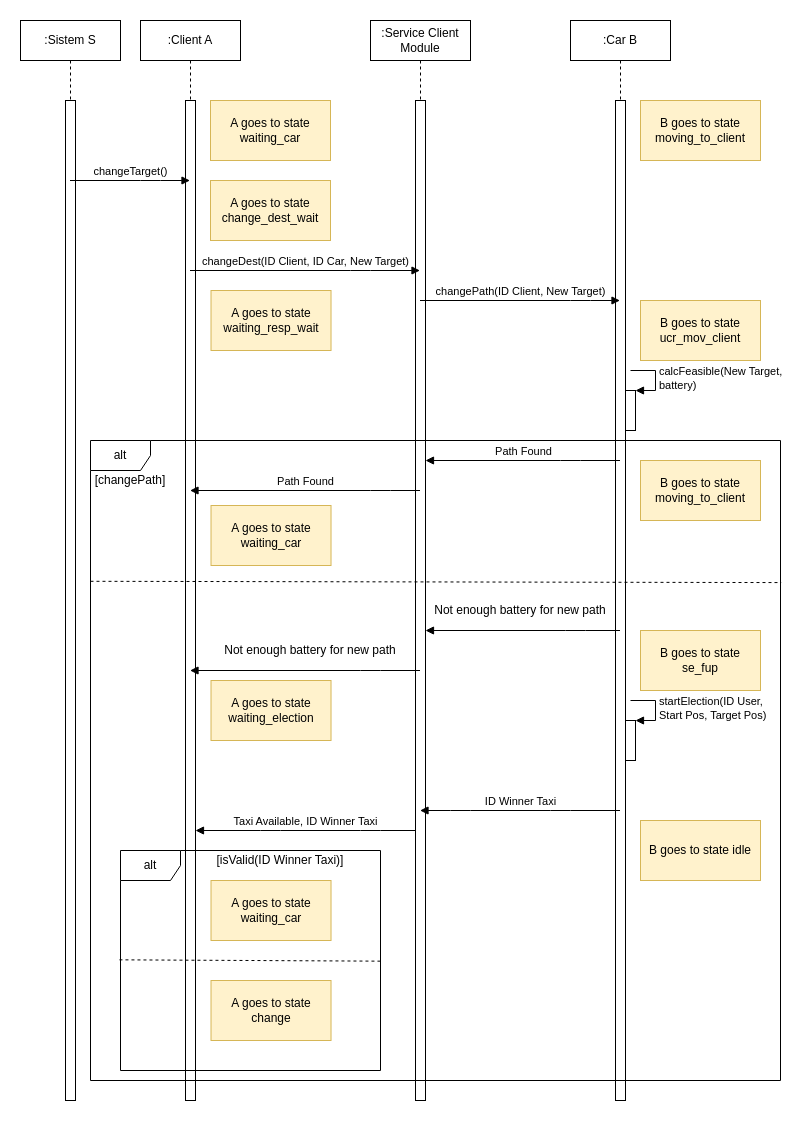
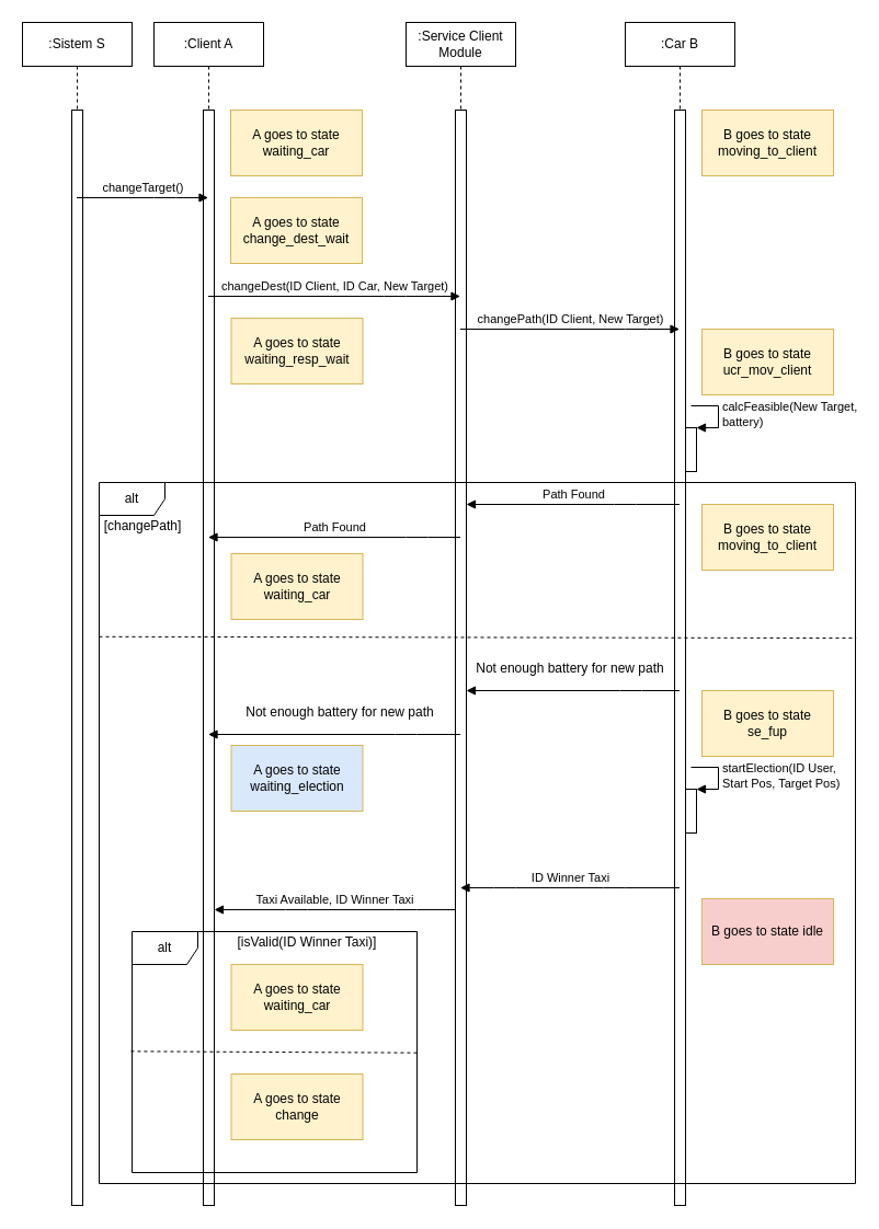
  <mxCell id="0" />
  <mxCell id="1" parent="0" />
  <mxCell id="2" value=":Client A" style="shape=umlLifeline;perimeter=lifelinePerimeter;whiteSpace=wrap;html=1;container=1;collapsible=0;recursiveResize=0;outlineConnect=0;" parent="1" vertex="1"><mxGeometry x="140" y="20" width="100" height="1080" as="geometry" /></mxCell>
  <mxCell id="3" value="" style="html=1;points=[];perimeter=orthogonalPerimeter;" parent="2" vertex="1"><mxGeometry x="45" y="80" width="10" height="1000" as="geometry" /></mxCell>
  <mxCell id="4" value=":Service Client Module" style="shape=umlLifeline;perimeter=lifelinePerimeter;whiteSpace=wrap;html=1;container=1;collapsible=0;recursiveResize=0;outlineConnect=0;" parent="1" vertex="1"><mxGeometry x="370" y="20" width="100" height="1080" as="geometry" /></mxCell>
  <mxCell id="5" value="" style="html=1;points=[];perimeter=orthogonalPerimeter;" parent="4" vertex="1"><mxGeometry x="45" y="80" width="10" height="1000" as="geometry" /></mxCell>
  <mxCell id="6" value=":Car B" style="shape=umlLifeline;perimeter=lifelinePerimeter;whiteSpace=wrap;html=1;container=1;collapsible=0;recursiveResize=0;outlineConnect=0;" parent="1" vertex="1"><mxGeometry x="570" y="20" width="100" height="1080" as="geometry" /></mxCell>
  <mxCell id="7" value="" style="html=1;points=[];perimeter=orthogonalPerimeter;" parent="6" vertex="1"><mxGeometry x="45" y="80" width="10" height="1000" as="geometry" /></mxCell>
  <mxCell id="8" value="" style="html=1;points=[];perimeter=orthogonalPerimeter;" parent="6" vertex="1"><mxGeometry x="55" y="370" width="10" height="40" as="geometry" /></mxCell>
  <mxCell id="9" value="calcFeasible(New Target,&lt;br&gt;battery)" style="edgeStyle=orthogonalEdgeStyle;html=1;align=left;spacingLeft=2;endArrow=block;rounded=0;entryX=1;entryY=0;" parent="6" target="8" edge="1"><mxGeometry relative="1" as="geometry"><mxPoint x="60" y="350" as="sourcePoint" /><Array as="points"><mxPoint x="85" y="350" /></Array></mxGeometry></mxCell>
  <mxCell id="10" value="" style="html=1;points=[];perimeter=orthogonalPerimeter;" parent="6" vertex="1"><mxGeometry x="55" y="700" width="10" height="40" as="geometry" /></mxCell>
  <mxCell id="11" value="startElection(ID User, &lt;br&gt;Start Pos, Target Pos)" style="edgeStyle=orthogonalEdgeStyle;html=1;align=left;spacingLeft=2;endArrow=block;rounded=0;entryX=1;entryY=0;" parent="6" target="10" edge="1"><mxGeometry relative="1" as="geometry"><mxPoint x="60" y="680" as="sourcePoint" /><Array as="points"><mxPoint x="85" y="680" /></Array></mxGeometry></mxCell>
  <mxCell id="12" value=":Sistem S" style="shape=umlLifeline;perimeter=lifelinePerimeter;whiteSpace=wrap;html=1;container=1;collapsible=0;recursiveResize=0;outlineConnect=0;" parent="1" vertex="1"><mxGeometry x="20" y="20" width="100" height="1080" as="geometry" /></mxCell>
  <mxCell id="13" value="" style="html=1;points=[];perimeter=orthogonalPerimeter;" parent="12" vertex="1"><mxGeometry x="45" y="80" width="10" height="1000" as="geometry" /></mxCell>
  <mxCell id="14" value="A goes to state waiting_car" style="rounded=0;whiteSpace=wrap;html=1;fillColor=#fff2cc;strokeColor=#d6b656;" parent="1" vertex="1"><mxGeometry x="210" y="100" width="120" height="60" as="geometry" /></mxCell>
  <mxCell id="15" value="B goes to state moving_to_client" style="rounded=0;whiteSpace=wrap;html=1;fillColor=#fff2cc;strokeColor=#d6b656;" parent="1" vertex="1"><mxGeometry x="640" y="100" width="120" height="60" as="geometry" /></mxCell>
  <mxCell id="16" value="changeTarget()" style="html=1;verticalAlign=bottom;endArrow=block;" parent="1" source="12" target="2" edge="1"><mxGeometry width="80" relative="1" as="geometry"><mxPoint x="100" y="240" as="sourcePoint" /><mxPoint x="180" y="240" as="targetPoint" /><Array as="points"><mxPoint x="150" y="180" /></Array></mxGeometry></mxCell>
  <mxCell id="17" value="A goes to state change_dest_wait" style="rounded=0;whiteSpace=wrap;html=1;fillColor=#fff2cc;strokeColor=#d6b656;" parent="1" vertex="1"><mxGeometry x="210" y="180" width="120" height="60" as="geometry" /></mxCell>
  <mxCell id="18" value="changeDest(ID Client, ID Car, New Target)" style="html=1;verticalAlign=bottom;endArrow=block;" parent="1" source="2" target="4" edge="1"><mxGeometry width="80" relative="1" as="geometry"><mxPoint x="260" y="360" as="sourcePoint" /><mxPoint x="340" y="360" as="targetPoint" /><Array as="points"><mxPoint x="360" y="270" /></Array></mxGeometry></mxCell>
  <mxCell id="19" value="A goes to state waiting_resp_wait" style="rounded=0;whiteSpace=wrap;html=1;fillColor=#fff2cc;strokeColor=#d6b656;" parent="1" vertex="1"><mxGeometry x="210.52" y="290" width="120" height="60" as="geometry" /></mxCell>
  <mxCell id="20" value="changePath(ID Client, New Target)" style="html=1;verticalAlign=bottom;endArrow=block;" parent="1" source="4" target="6" edge="1"><mxGeometry width="80" relative="1" as="geometry"><mxPoint x="480" y="500" as="sourcePoint" /><mxPoint x="560" y="500" as="targetPoint" /><Array as="points"><mxPoint x="580" y="300" /></Array></mxGeometry></mxCell>
  <mxCell id="21" value="B goes to state ucr_mov_client" style="rounded=0;whiteSpace=wrap;html=1;fillColor=#fff2cc;strokeColor=#d6b656;" parent="1" vertex="1"><mxGeometry x="640" y="300" width="120" height="60" as="geometry" /></mxCell>
  <mxCell id="22" value="alt" style="shape=umlFrame;whiteSpace=wrap;html=1;" parent="1" vertex="1"><mxGeometry x="90" y="440" width="690" height="640" as="geometry" /></mxCell>
  <mxCell id="23" value="Path Found" style="html=1;verticalAlign=bottom;endArrow=block;" parent="1" source="6" target="5" edge="1"><mxGeometry width="80" relative="1" as="geometry"><mxPoint x="490" y="690" as="sourcePoint" /><mxPoint x="480" y="687" as="targetPoint" /><Array as="points"><mxPoint x="570" y="460" /></Array></mxGeometry></mxCell>
  <mxCell id="24" value="A goes to state waiting_car" style="rounded=0;whiteSpace=wrap;html=1;fillColor=#fff2cc;strokeColor=#d6b656;" parent="1" vertex="1"><mxGeometry x="210.52" y="505" width="120" height="60" as="geometry" /></mxCell>
  <mxCell id="25" value="B goes to state moving_to_client" style="rounded=0;whiteSpace=wrap;html=1;fillColor=#fff2cc;strokeColor=#d6b656;" parent="1" vertex="1"><mxGeometry x="640" y="460" width="120" height="60" as="geometry" /></mxCell>
  <mxCell id="26" value="Path Found" style="html=1;verticalAlign=bottom;endArrow=block;" parent="1" source="4" target="2" edge="1"><mxGeometry width="80" relative="1" as="geometry"><mxPoint x="404.5" y="620" as="sourcePoint" /><mxPoint x="210" y="620" as="targetPoint" /><Array as="points"><mxPoint x="380" y="490" /></Array></mxGeometry></mxCell>
  <mxCell id="27" value="" style="html=1;verticalAlign=bottom;endArrow=block;" parent="1" source="4" target="2" edge="1"><mxGeometry width="80" relative="1" as="geometry"><mxPoint x="420" y="800" as="sourcePoint" /><mxPoint x="190" y="800" as="targetPoint" /><Array as="points"><mxPoint x="370" y="670" /></Array></mxGeometry></mxCell>
  <mxCell id="28" value="" style="html=1;verticalAlign=bottom;endArrow=block;" parent="1" source="6" target="5" edge="1"><mxGeometry x="0.023" width="80" relative="1" as="geometry"><mxPoint x="624.5" y="740" as="sourcePoint" /><mxPoint x="430" y="740" as="targetPoint" /><Array as="points"><mxPoint x="575" y="630" /></Array><mxPoint as="offset" /></mxGeometry></mxCell>
  <mxCell id="29" value="Not enough battery for new path" style="text;html=1;strokeColor=none;fillColor=none;align=center;verticalAlign=middle;whiteSpace=wrap;rounded=0;" parent="1" vertex="1"><mxGeometry x="420" y="600" width="200" height="20" as="geometry" /></mxCell>
  <mxCell id="30" value="Not enough battery for new path" style="text;html=1;strokeColor=none;fillColor=none;align=center;verticalAlign=middle;whiteSpace=wrap;rounded=0;" parent="1" vertex="1"><mxGeometry x="210" y="640" width="200" height="20" as="geometry" /></mxCell>
- <mxCell id="31" value="A goes to state waiting_election" style="rounded=0;whiteSpace=wrap;html=1;fillColor=#fff2cc;strokeColor=#d6b656;" parent="1" vertex="1"><mxGeometry x="210.52" y="680" width="120" height="60" as="geometry" /></mxCell>
+ <mxCell id="31" value="A goes to state waiting_election" style="rounded=0;whiteSpace=wrap;html=1;fillColor=#dae8fc;strokeColor=#d6b656;" parent="1" vertex="1"><mxGeometry x="210.52" y="680" width="120" height="60" as="geometry" /></mxCell>
  <mxCell id="32" value="B goes to state se_fup" style="rounded=0;whiteSpace=wrap;html=1;fillColor=#fff2cc;strokeColor=#d6b656;" parent="1" vertex="1"><mxGeometry x="640" y="630" width="120" height="60" as="geometry" /></mxCell>
  <mxCell id="33" value="ID Winner Taxi" style="html=1;verticalAlign=bottom;endArrow=block;" parent="1" source="6" target="4" edge="1"><mxGeometry width="80" relative="1" as="geometry"><mxPoint x="470" y="940" as="sourcePoint" /><mxPoint x="550" y="940" as="targetPoint" /><Array as="points"><mxPoint x="560" y="810" /><mxPoint x="460" y="810" /></Array></mxGeometry></mxCell>
  <mxCell id="34" value="Taxi Available, ID Winner Taxi" style="html=1;verticalAlign=bottom;endArrow=block;" parent="1" source="5" target="3" edge="1"><mxGeometry width="80" relative="1" as="geometry"><mxPoint x="420.02" y="1040" as="sourcePoint" /><mxPoint x="200.02" y="1040" as="targetPoint" /><Array as="points"><mxPoint x="370" y="830" /><mxPoint x="270" y="830" /></Array></mxGeometry></mxCell>
  <mxCell id="35" value="alt" style="shape=umlFrame;whiteSpace=wrap;html=1;" parent="1" vertex="1"><mxGeometry x="120" y="850" width="260" height="220" as="geometry" /></mxCell>
  <mxCell id="36" value="[isValid(ID Winner Taxi)]" style="text;html=1;strokeColor=none;fillColor=none;align=center;verticalAlign=middle;whiteSpace=wrap;rounded=0;" parent="1" vertex="1"><mxGeometry x="200" y="850" width="160" height="20" as="geometry" /></mxCell>
  <mxCell id="37" value="" style="endArrow=none;dashed=1;html=1;exitX=-0.004;exitY=0.497;exitDx=0;exitDy=0;exitPerimeter=0;entryX=1;entryY=0.503;entryDx=0;entryDy=0;entryPerimeter=0;" parent="1" source="35" target="35" edge="1"><mxGeometry width="50" height="50" relative="1" as="geometry"><mxPoint x="490.52" y="1110" as="sourcePoint" /><mxPoint x="540.52" y="1060" as="targetPoint" /></mxGeometry></mxCell>
  <mxCell id="38" value="A goes to state waiting_car" style="rounded=0;whiteSpace=wrap;html=1;fillColor=#fff2cc;strokeColor=#d6b656;" parent="1" vertex="1"><mxGeometry x="210.52" y="880" width="120" height="60" as="geometry" /></mxCell>
  <mxCell id="39" value="A goes to state change" style="rounded=0;whiteSpace=wrap;html=1;fillColor=#fff2cc;strokeColor=#d6b656;" parent="1" vertex="1"><mxGeometry x="210.52" y="980" width="120" height="60" as="geometry" /></mxCell>
  <mxCell id="40" value="" style="endArrow=none;dashed=1;html=1;exitX=0;exitY=0.22;exitDx=0;exitDy=0;exitPerimeter=0;entryX=1.001;entryY=0.222;entryDx=0;entryDy=0;entryPerimeter=0;" parent="1" source="22" target="22" edge="1"><mxGeometry width="50" height="50" relative="1" as="geometry"><mxPoint x="260" y="650" as="sourcePoint" /><mxPoint x="310" y="600" as="targetPoint" /></mxGeometry></mxCell>
  <mxCell id="41" value="[changePath]" style="text;html=1;strokeColor=none;fillColor=none;align=center;verticalAlign=middle;whiteSpace=wrap;rounded=0;" parent="1" vertex="1"><mxGeometry x="80" y="470" width="100" height="20" as="geometry" /></mxCell>
- <mxCell id="42" value="B goes to state idle" style="rounded=0;whiteSpace=wrap;html=1;fillColor=#fff2cc;strokeColor=#d6b656;" parent="1" vertex="1"><mxGeometry x="640" y="820" width="120" height="60" as="geometry" /></mxCell>
+ <mxCell id="42" value="B goes to state idle" style="rounded=0;whiteSpace=wrap;html=1;fillColor=#f8cecc;strokeColor=#d6b656;" parent="1" vertex="1"><mxGeometry x="640" y="820" width="120" height="60" as="geometry" /></mxCell>
